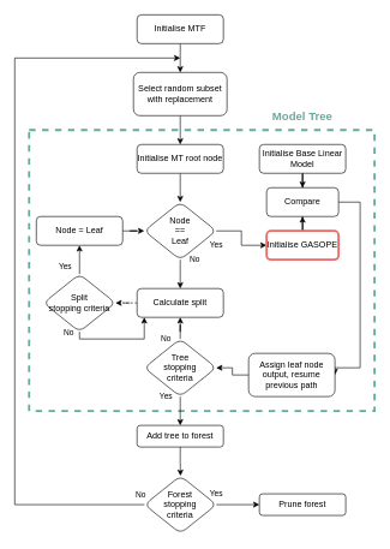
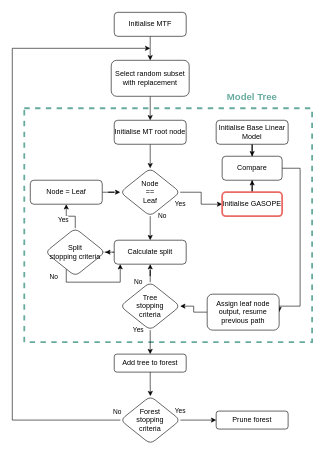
  <mxCell id="0" />
  <mxCell id="1" parent="0" />
  <mxCell id="2" value="" style="rounded=0;whiteSpace=wrap;html=1;shadow=0;fillColor=none;dashed=1;strokeWidth=3;strokeColor=#67AB9F;" vertex="1" parent="1"><mxGeometry x="40" y="180" width="480" height="390" as="geometry" /></mxCell>
  <mxCell id="3" value="" style="edgeStyle=orthogonalEdgeStyle;rounded=0;orthogonalLoop=1;jettySize=auto;html=1;" edge="1" parent="1" source="4" target="6"><mxGeometry relative="1" as="geometry" /></mxCell>
  <mxCell id="4" value="Initialise MTF" style="rounded=1;whiteSpace=wrap;html=1;fontSize=12;glass=0;strokeWidth=1;shadow=0;" parent="1" vertex="1"><mxGeometry x="190" y="20" width="120" height="40" as="geometry" /></mxCell>
  <mxCell id="5" value="" style="edgeStyle=orthogonalEdgeStyle;rounded=0;orthogonalLoop=1;jettySize=auto;html=1;" edge="1" parent="1" source="6" target="8"><mxGeometry relative="1" as="geometry" /></mxCell>
  <mxCell id="6" value="Select random subset with replacement" style="rounded=1;whiteSpace=wrap;html=1;fontSize=12;glass=0;strokeWidth=1;shadow=0;" vertex="1" parent="1"><mxGeometry x="185" y="100" width="130" height="60" as="geometry" /></mxCell>
  <mxCell id="7" value="" style="edgeStyle=orthogonalEdgeStyle;rounded=0;orthogonalLoop=1;jettySize=auto;html=1;" edge="1" parent="1" source="8" target="11"><mxGeometry relative="1" as="geometry" /></mxCell>
  <mxCell id="8" value="Initialise MT root node" style="rounded=1;whiteSpace=wrap;html=1;fontSize=12;glass=0;strokeWidth=1;shadow=0;" vertex="1" parent="1"><mxGeometry x="190" y="200" width="120" height="40" as="geometry" /></mxCell>
  <mxCell id="9" value="Yes" style="edgeStyle=orthogonalEdgeStyle;rounded=0;orthogonalLoop=1;jettySize=auto;html=1;" edge="1" parent="1" source="11" target="13"><mxGeometry x="-1" y="-20" relative="1" as="geometry"><mxPoint as="offset" /></mxGeometry></mxCell>
  <mxCell id="10" value="No" style="edgeStyle=orthogonalEdgeStyle;rounded=0;orthogonalLoop=1;jettySize=auto;html=1;" edge="1" parent="1" source="11" target="19"><mxGeometry x="-1" y="20" relative="1" as="geometry"><mxPoint as="offset" /></mxGeometry></mxCell>
  <mxCell id="11" value="Node&lt;br&gt;== &lt;br&gt;Leaf" style="rhombus;whiteSpace=wrap;html=1;rounded=1;shadow=0;strokeWidth=1;glass=0;" vertex="1" parent="1"><mxGeometry x="200" y="280" width="100" height="80" as="geometry" /></mxCell>
  <mxCell id="12" value="" style="edgeStyle=orthogonalEdgeStyle;rounded=0;orthogonalLoop=1;jettySize=auto;html=1;" edge="1" parent="1" source="13" target="17"><mxGeometry relative="1" as="geometry" /></mxCell>
  <mxCell id="13" value="Initialise GASOPE" style="whiteSpace=wrap;html=1;rounded=1;shadow=0;strokeWidth=3;glass=0;strokeColor=#EA6B66;" vertex="1" parent="1"><mxGeometry x="370" y="320" width="100" height="40" as="geometry" /></mxCell>
  <mxCell id="14" style="edgeStyle=orthogonalEdgeStyle;rounded=0;orthogonalLoop=1;jettySize=auto;html=1;entryX=0.5;entryY=0;entryDx=0;entryDy=0;" edge="1" parent="1" source="15" target="17"><mxGeometry relative="1" as="geometry" /></mxCell>
  <mxCell id="15" value="Initialise Base Linear Model" style="rounded=1;whiteSpace=wrap;html=1;fontSize=12;glass=0;strokeWidth=1;shadow=0;" vertex="1" parent="1"><mxGeometry x="360" y="200" width="120" height="40" as="geometry" /></mxCell>
  <mxCell id="16" style="edgeStyle=orthogonalEdgeStyle;rounded=0;orthogonalLoop=1;jettySize=auto;html=1;entryX=1;entryY=0.5;entryDx=0;entryDy=0;" edge="1" parent="1" source="17" target="32"><mxGeometry relative="1" as="geometry"><mxPoint x="510" y="420" as="targetPoint" /><Array as="points"><mxPoint x="500" y="280" /><mxPoint x="500" y="510" /></Array></mxGeometry></mxCell>
  <mxCell id="17" value="Compare" style="whiteSpace=wrap;html=1;rounded=1;shadow=0;strokeWidth=1;glass=0;" vertex="1" parent="1"><mxGeometry x="370" y="260" width="100" height="40" as="geometry" /></mxCell>
  <mxCell id="18" value="" style="edgeStyle=orthogonalEdgeStyle;rounded=0;orthogonalLoop=1;jettySize=auto;html=1;dashed=1;" edge="1" parent="1" source="19" target="23"><mxGeometry relative="1" as="geometry" /></mxCell>
  <mxCell id="19" value="Calculate split" style="whiteSpace=wrap;html=1;rounded=1;shadow=0;strokeWidth=1;glass=0;" vertex="1" parent="1"><mxGeometry x="190" y="400" width="120" height="40" as="geometry" /></mxCell>
  <mxCell id="20" value="Yes" style="edgeStyle=orthogonalEdgeStyle;rounded=0;orthogonalLoop=1;jettySize=auto;html=1;" edge="1" parent="1" source="23" target="25"><mxGeometry x="-0.5" y="20" relative="1" as="geometry"><mxPoint as="offset" /></mxGeometry></mxCell>
  <mxCell id="21" value="" style="edgeStyle=orthogonalEdgeStyle;rounded=0;orthogonalLoop=1;jettySize=auto;html=1;" edge="1" parent="1" source="23"><mxGeometry relative="1" as="geometry"><mxPoint x="200" y="440" as="targetPoint" /><Array as="points"><mxPoint x="110" y="470" /><mxPoint x="200" y="470" /></Array></mxGeometry></mxCell>
  <mxCell id="22" value="No" style="edgeLabel;html=1;align=center;verticalAlign=middle;resizable=0;points=[];" vertex="1" connectable="0" parent="21"><mxGeometry x="0.104" y="2" relative="1" as="geometry"><mxPoint x="-78" y="-8" as="offset" /></mxGeometry></mxCell>
- <mxCell id="23" value="Split&lt;br&gt;stopping criteria" style="rhombus;whiteSpace=wrap;html=1;rounded=1;shadow=0;strokeWidth=1;glass=0;" vertex="1" parent="1"><mxGeometry x="60" y="380" width="100" height="80" as="geometry" /></mxCell>
+ <mxCell id="23" value="Split&lt;br&gt;stopping criteria" style="rhombus;whiteSpace=wrap;html=1;rounded=1;shadow=0;strokeWidth=1;glass=0;" vertex="1" parent="1"><mxGeometry x="75" y="380" width="100" height="80" as="geometry" /></mxCell>
  <mxCell id="24" value="" style="edgeStyle=orthogonalEdgeStyle;rounded=0;orthogonalLoop=1;jettySize=auto;html=1;" edge="1" parent="1" source="25" target="11"><mxGeometry relative="1" as="geometry" /></mxCell>
  <mxCell id="25" value="Node = Leaf" style="whiteSpace=wrap;html=1;rounded=1;shadow=0;strokeWidth=1;glass=0;" vertex="1" parent="1"><mxGeometry x="50" y="300" width="120" height="40" as="geometry" /></mxCell>
  <mxCell id="26" value="No" style="edgeStyle=orthogonalEdgeStyle;rounded=0;orthogonalLoop=1;jettySize=auto;html=1;" edge="1" parent="1" source="28" target="19"><mxGeometry x="-1" y="20" relative="1" as="geometry"><mxPoint as="offset" /></mxGeometry></mxCell>
  <mxCell id="27" value="Yes" style="edgeStyle=orthogonalEdgeStyle;rounded=0;orthogonalLoop=1;jettySize=auto;html=1;" edge="1" parent="1" source="28" target="30"><mxGeometry x="-1" y="-20" relative="1" as="geometry"><mxPoint as="offset" /></mxGeometry></mxCell>
  <mxCell id="28" value="Tree&lt;br&gt;stopping&lt;br&gt;criteria" style="rhombus;whiteSpace=wrap;html=1;rounded=1;shadow=0;strokeWidth=1;glass=0;" vertex="1" parent="1"><mxGeometry x="200" y="470" width="100" height="80" as="geometry" /></mxCell>
  <mxCell id="29" value="" style="edgeStyle=orthogonalEdgeStyle;rounded=0;orthogonalLoop=1;jettySize=auto;html=1;" edge="1" parent="1" source="30" target="36"><mxGeometry relative="1" as="geometry" /></mxCell>
  <mxCell id="30" value="Add tree to forest" style="whiteSpace=wrap;html=1;rounded=1;shadow=0;strokeWidth=1;glass=0;" vertex="1" parent="1"><mxGeometry x="190" y="590" width="120" height="30" as="geometry" /></mxCell>
  <mxCell id="31" value="" style="edgeStyle=orthogonalEdgeStyle;rounded=0;orthogonalLoop=1;jettySize=auto;html=1;entryX=1;entryY=0.5;entryDx=0;entryDy=0;" edge="1" parent="1" source="32" target="28"><mxGeometry relative="1" as="geometry" /></mxCell>
  <mxCell id="32" value="Assign leaf node output, resume previous path" style="rounded=1;whiteSpace=wrap;html=1;shadow=0;" vertex="1" parent="1"><mxGeometry x="345" y="490" width="120" height="60" as="geometry" /></mxCell>
  <mxCell id="33" style="edgeStyle=orthogonalEdgeStyle;rounded=0;orthogonalLoop=1;jettySize=auto;html=1;" edge="1" parent="1" source="36"><mxGeometry relative="1" as="geometry"><mxPoint x="250" y="80" as="targetPoint" /><Array as="points"><mxPoint x="20" y="700" /><mxPoint x="20" y="80" /></Array></mxGeometry></mxCell>
  <mxCell id="34" value="No" style="edgeLabel;html=1;align=center;verticalAlign=middle;resizable=0;points=[];" vertex="1" connectable="0" parent="33"><mxGeometry x="-0.895" relative="1" as="geometry"><mxPoint x="48" y="-15" as="offset" /></mxGeometry></mxCell>
  <mxCell id="35" value="Yes" style="edgeStyle=orthogonalEdgeStyle;rounded=0;orthogonalLoop=1;jettySize=auto;html=1;" edge="1" parent="1" source="36" target="37"><mxGeometry x="-1" y="15" relative="1" as="geometry"><mxPoint as="offset" /></mxGeometry></mxCell>
  <mxCell id="36" value="Forest&lt;br&gt;stopping&lt;br&gt;criteria" style="rhombus;whiteSpace=wrap;html=1;rounded=1;shadow=0;strokeWidth=1;glass=0;" vertex="1" parent="1"><mxGeometry x="200.33" y="660" width="100" height="80" as="geometry" /></mxCell>
  <mxCell id="37" value="Prune forest" style="whiteSpace=wrap;html=1;rounded=1;shadow=0;strokeWidth=1;glass=0;" vertex="1" parent="1"><mxGeometry x="360" y="685" width="120" height="30" as="geometry" /></mxCell>
  <mxCell id="38" value="&lt;font color=&quot;#67ab9f&quot; size=&quot;1&quot;&gt;&lt;b style=&quot;font-size: 16px&quot;&gt;Model Tree&lt;/b&gt;&lt;/font&gt;" style="text;html=1;strokeColor=none;fillColor=none;align=center;verticalAlign=middle;whiteSpace=wrap;rounded=0;shadow=0;dashed=1;" vertex="1" parent="1"><mxGeometry x="370" y="140" width="100" height="40" as="geometry" /></mxCell>
